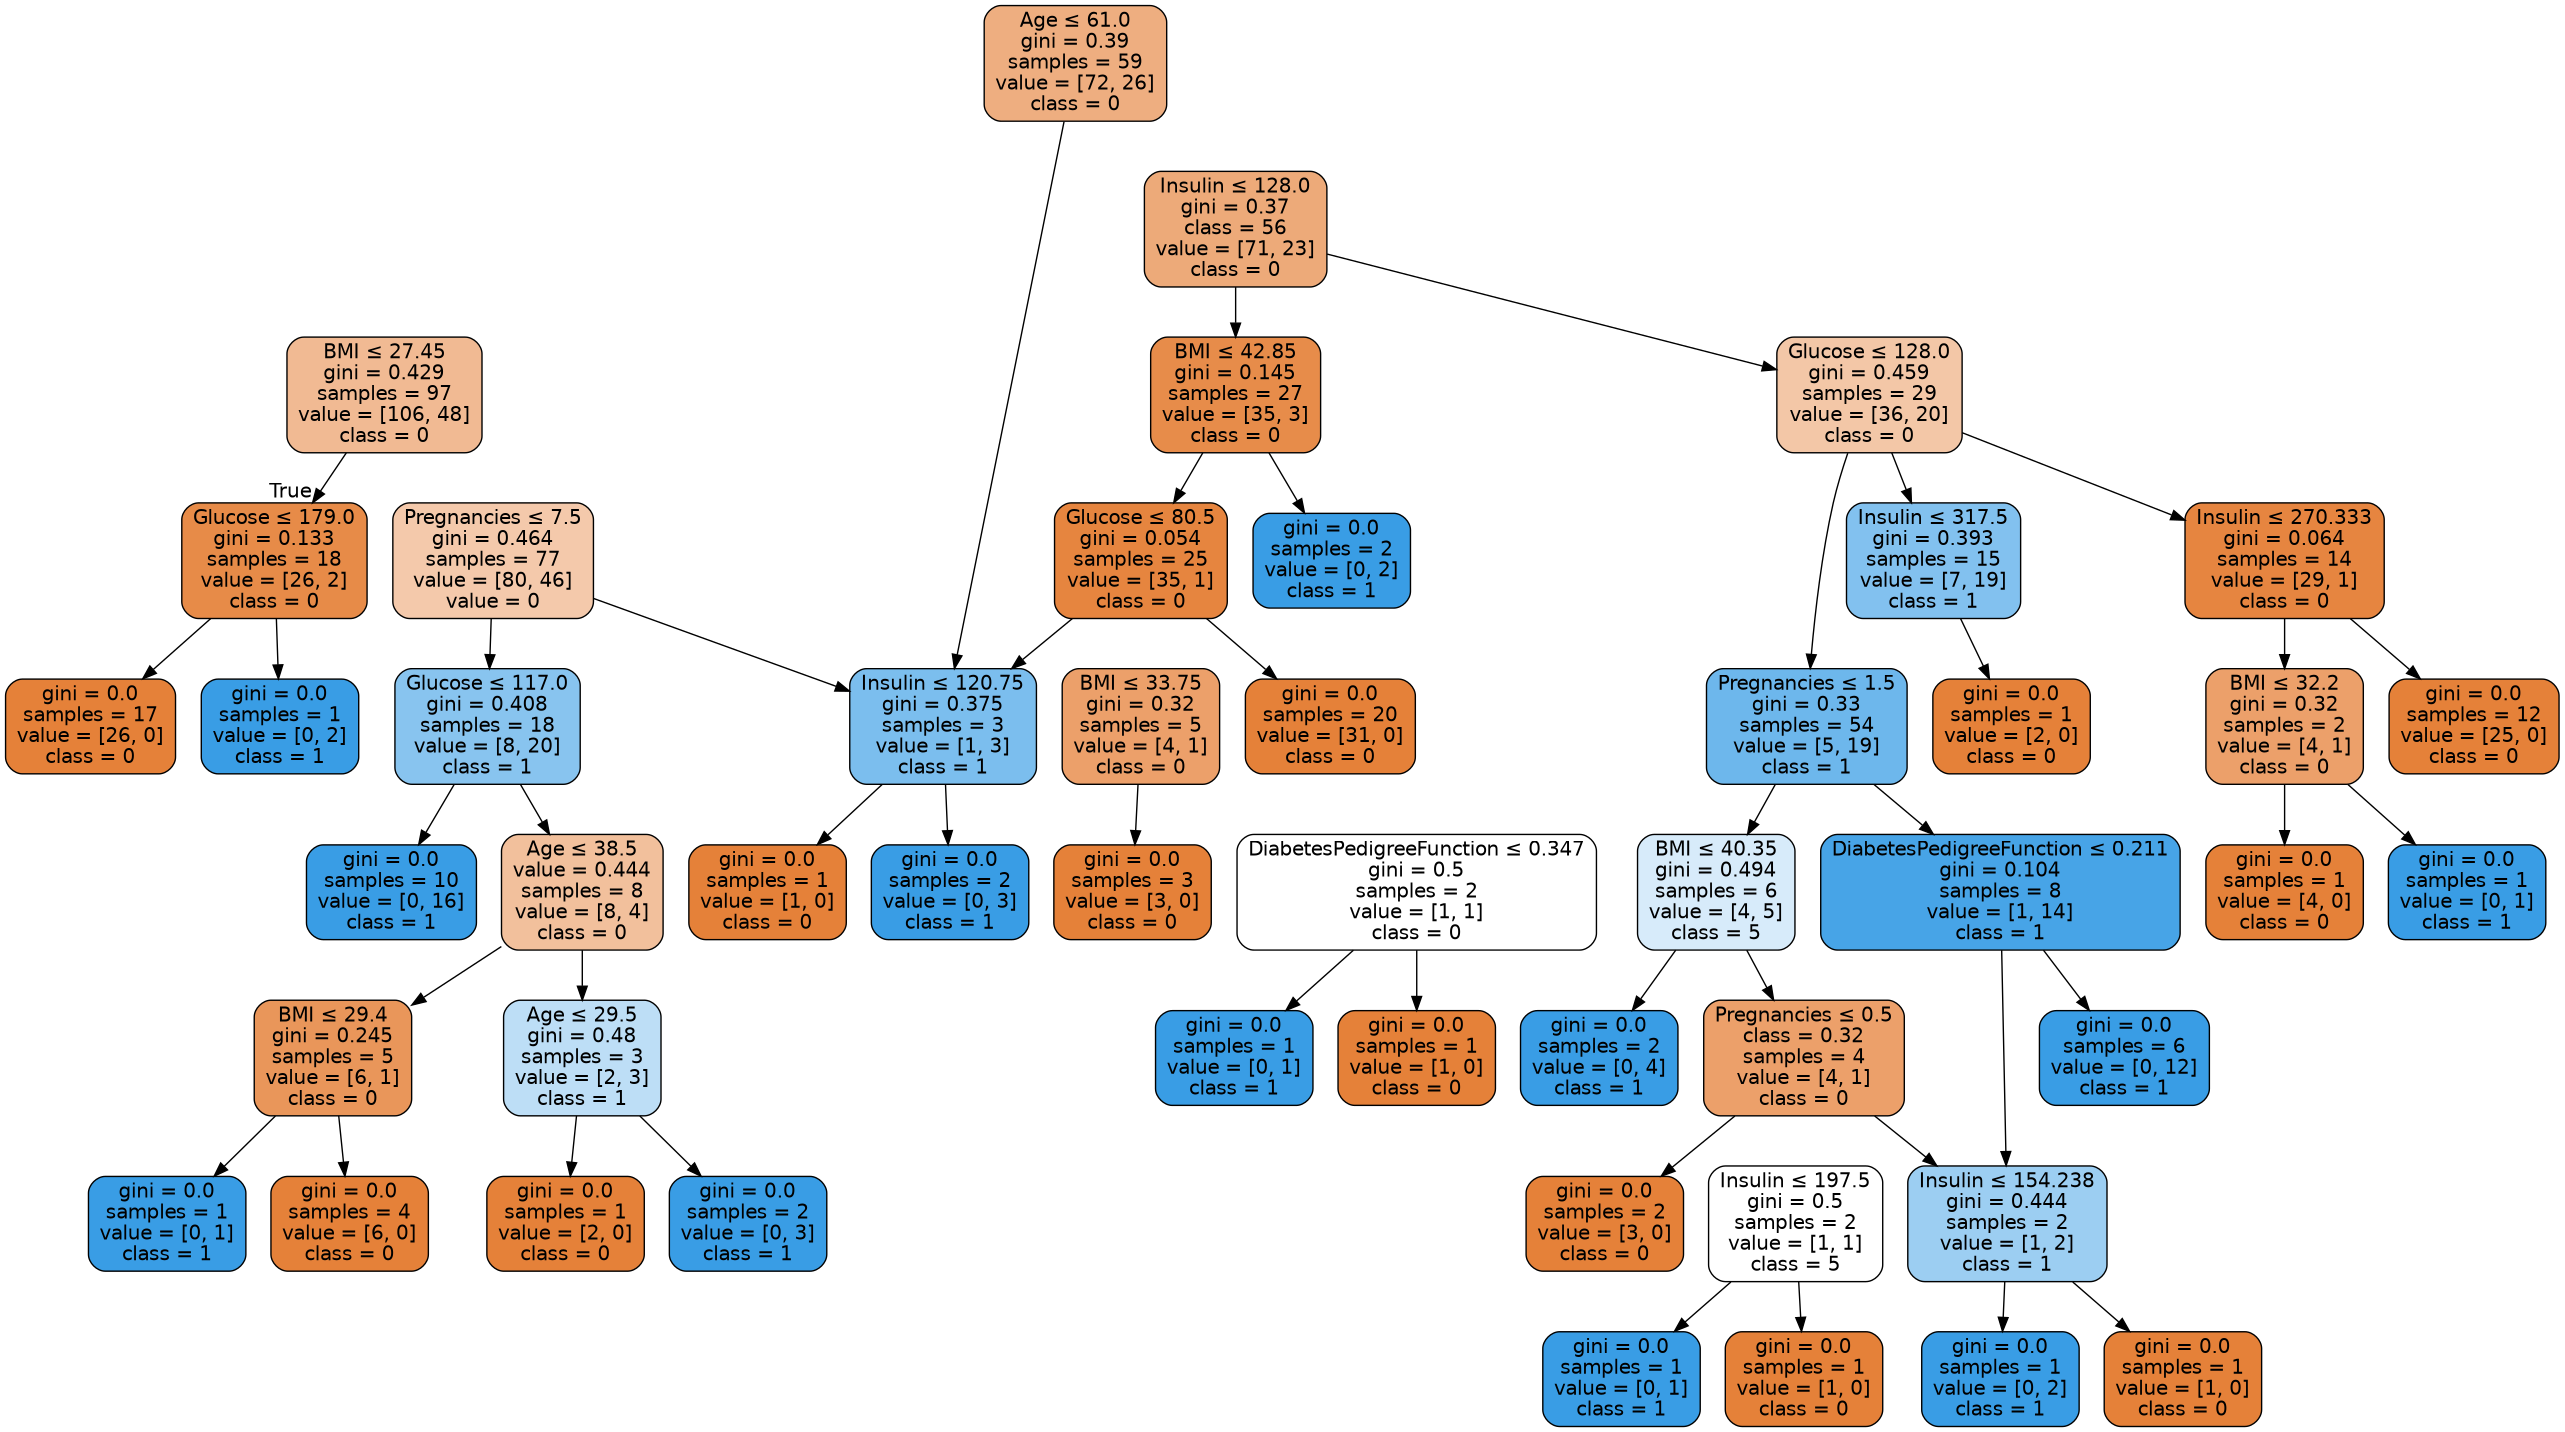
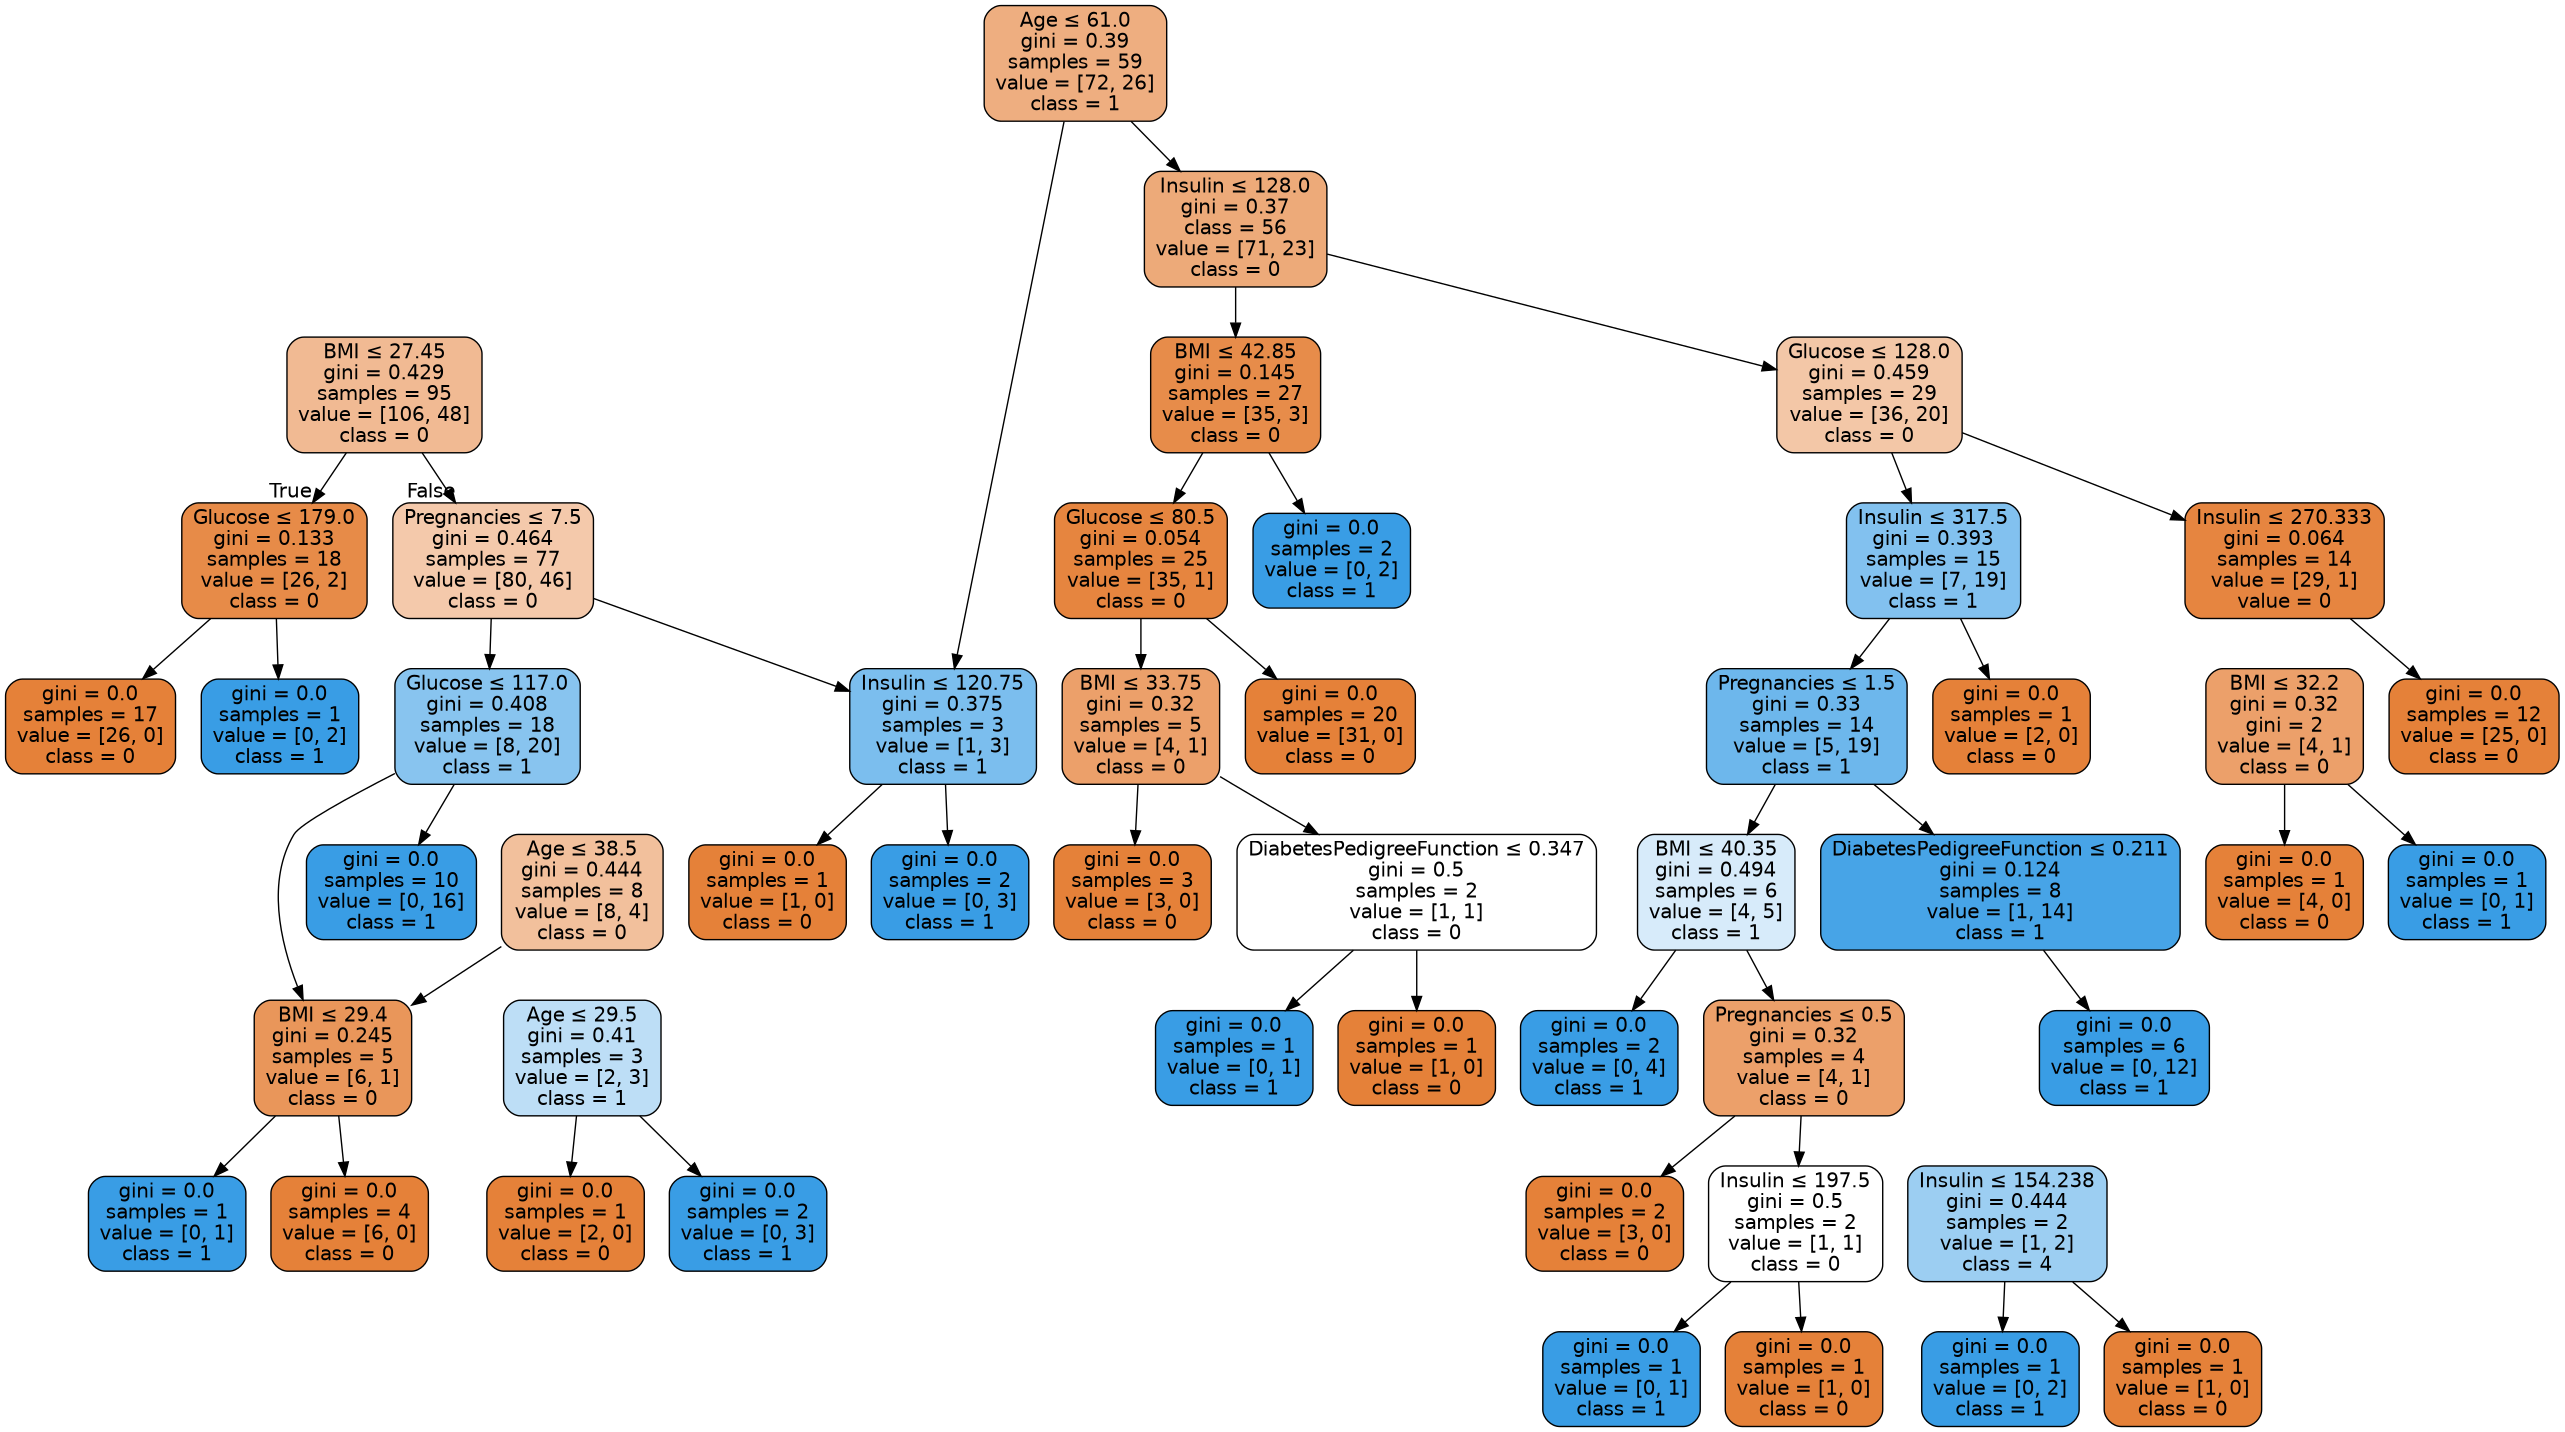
  digraph {
    node [color=black fillcolor="#e58139" fontname=helvetica shape=box style="filled, rounded"]
    edge [fontname=helvetica]
-   n1 [fillcolor="#f1ba93" label=<BMI &le; 27.45<br/>gini = 0.429<br/>samples = 97<br/>value = [106, 48]<br/>class = 0>]
+   n1 [fillcolor="#f1ba93" label=<BMI &le; 27.45<br/>gini = 0.429<br/>samples = 95<br/>value = [106, 48]<br/>class = 0>]
    n2 [fillcolor="#e78b48" label=<Glucose &le; 179.0<br/>gini = 0.133<br/>samples = 18<br/>value = [26, 2]<br/>class = 0>]
-   n3 [fillcolor="#f4c9ab" label=<Pregnancies &le; 7.5<br/>gini = 0.464<br/>samples = 77<br/>value = [80, 46]<br/>value = 0>]
+   n3 [fillcolor="#f4c9ab" label=<Pregnancies &le; 7.5<br/>gini = 0.464<br/>samples = 77<br/>value = [80, 46]<br/>class = 0>]
    n4 [label=<gini = 0.0<br/>samples = 17<br/>value = [26, 0]<br/>class = 0>]
    n5 [fillcolor="#399de5" label=<gini = 0.0<br/>samples = 1<br/>value = [0, 2]<br/>class = 1>]
    n6 [fillcolor="#88c4ef" label=<Glucose &le; 117.0<br/>gini = 0.408<br/>samples = 18<br/>value = [8, 20]<br/>class = 1>]
    n7 [fillcolor="#7bbeee" label=<Insulin &le; 120.75<br/>gini = 0.375<br/>samples = 3<br/>value = [1, 3]<br/>class = 1>]
-   n8 [fillcolor="#eeae80" label=<Age &le; 61.0<br/>gini = 0.39<br/>samples = 59<br/>value = [72, 26]<br/>class = 0>]
+   n8 [fillcolor="#eeae80" label=<Age &le; 61.0<br/>gini = 0.39<br/>samples = 59<br/>value = [72, 26]<br/>class = 1>]
    n9 [fillcolor="#edaa79" label=<Insulin &le; 128.0<br/>gini = 0.37<br/>class = 56<br/>value = [71, 23]<br/>class = 0>]
-   n10 [fillcolor="#f2c09c" label=<Age &le; 38.5<br/>value = 0.444<br/>samples = 8<br/>value = [8, 4]<br/>class = 0>]
+   n10 [fillcolor="#f2c09c" label=<Age &le; 38.5<br/>gini = 0.444<br/>samples = 8<br/>value = [8, 4]<br/>class = 0>]
    n11 [fillcolor="#399de5" label=<gini = 0.0<br/>samples = 10<br/>value = [0, 16]<br/>class = 1>]
    n12 [fillcolor="#e78c4a" label=<BMI &le; 42.85<br/>gini = 0.145<br/>samples = 27<br/>value = [35, 3]<br/>class = 0>]
    n13 [fillcolor="#f3c7a7" label=<Glucose &le; 128.0<br/>gini = 0.459<br/>samples = 29<br/>value = [36, 20]<br/>class = 0>]
    n14 [label=<gini = 0.0<br/>samples = 1<br/>value = [1, 0]<br/>class = 0>]
    n15 [fillcolor="#399de5" label=<gini = 0.0<br/>samples = 2<br/>value = [0, 3]<br/>class = 1>]
    n16 [fillcolor="#e6853f" label=<Glucose &le; 80.5<br/>gini = 0.054<br/>samples = 25<br/>value = [35, 1]<br/>class = 0>]
    n17 [fillcolor="#399de5" label=<gini = 0.0<br/>samples = 2<br/>value = [0, 2]<br/>class = 1>]
-   n18 [fillcolor="#e68540" label=<Insulin &le; 270.333<br/>gini = 0.064<br/>samples = 14<br/>value = [29, 1]<br/>class = 0>]
+   n18 [fillcolor="#e68540" label=<Insulin &le; 270.333<br/>gini = 0.064<br/>samples = 14<br/>value = [29, 1]<br/>value = 0>]
    n19 [fillcolor="#82c1ef" label=<Insulin &le; 317.5<br/>gini = 0.393<br/>samples = 15<br/>value = [7, 19]<br/>class = 1>]
    n20 [fillcolor="#eca06a" label=<BMI &le; 33.75<br/>gini = 0.32<br/>samples = 5<br/>value = [4, 1]<br/>class = 0>]
    n21 [label=<gini = 0.0<br/>samples = 20<br/>value = [31, 0]<br/>class = 0>]
    n22 [label=<gini = 0.0<br/>samples = 3<br/>value = [3, 0]<br/>class = 0>]
    n23 [fillcolor="#ffffff" label=<DiabetesPedigreeFunction &le; 0.347<br/>gini = 0.5<br/>samples = 2<br/>value = [1, 1]<br/>class = 0>]
    n24 [fillcolor="#399de5" label=<gini = 0.0<br/>samples = 1<br/>value = [0, 1]<br/>class = 1>]
    n25 [label=<gini = 0.0<br/>samples = 1<br/>value = [1, 0]<br/>class = 0>]
    n26 [label=<gini = 0.0<br/>samples = 12<br/>value = [25, 0]<br/>class = 0>]
-   n27 [fillcolor="#eca06a" label=<BMI &le; 32.2<br/>gini = 0.32<br/>samples = 2<br/>value = [4, 1]<br/>class = 0>]
-   n28 [fillcolor="#6db7ec" label=<Pregnancies &le; 1.5<br/>gini = 0.33<br/>samples = 54<br/>value = [5, 19]<br/>class = 1>]
+   n27 [fillcolor="#eca06a" label=<BMI &le; 32.2<br/>gini = 0.32<br/>gini = 2<br/>value = [4, 1]<br/>class = 0>]
+   n28 [fillcolor="#6db7ec" label=<Pregnancies &le; 1.5<br/>gini = 0.33<br/>samples = 14<br/>value = [5, 19]<br/>class = 1>]
    n29 [label=<gini = 0.0<br/>samples = 1<br/>value = [2, 0]<br/>class = 0>]
    n30 [label=<gini = 0.0<br/>samples = 1<br/>value = [4, 0]<br/>class = 0>]
    n31 [fillcolor="#399de5" label=<gini = 0.0<br/>samples = 1<br/>value = [0, 1]<br/>class = 1>]
-   n32 [fillcolor="#d7ebfa" label=<BMI &le; 40.35<br/>gini = 0.494<br/>samples = 6<br/>value = [4, 5]<br/>class = 5>]
-   n33 [fillcolor="#47a4e7" label=<DiabetesPedigreeFunction &le; 0.211<br/>gini = 0.104<br/>samples = 8<br/>value = [1, 14]<br/>class = 1>]
+   n32 [fillcolor="#d7ebfa" label=<BMI &le; 40.35<br/>gini = 0.494<br/>samples = 6<br/>value = [4, 5]<br/>class = 1>]
+   n33 [fillcolor="#47a4e7" label=<DiabetesPedigreeFunction &le; 0.211<br/>gini = 0.124<br/>samples = 8<br/>value = [1, 14]<br/>class = 1>]
    n34 [fillcolor="#399de5" label=<gini = 0.0<br/>samples = 2<br/>value = [0, 4]<br/>class = 1>]
-   n35 [fillcolor="#eca06a" label=<Pregnancies &le; 0.5<br/>class = 0.32<br/>samples = 4<br/>value = [4, 1]<br/>class = 0>]
-   n36 [fillcolor="#9ccef2" label=<Insulin &le; 154.238<br/>gini = 0.444<br/>samples = 2<br/>value = [1, 2]<br/>class = 1>]
+   n35 [fillcolor="#eca06a" label=<Pregnancies &le; 0.5<br/>gini = 0.32<br/>samples = 4<br/>value = [4, 1]<br/>class = 0>]
+   n36 [fillcolor="#9ccef2" label=<Insulin &le; 154.238<br/>gini = 0.444<br/>samples = 2<br/>value = [1, 2]<br/>class = 4>]
    n37 [fillcolor="#399de5" label=<gini = 0.0<br/>samples = 6<br/>value = [0, 12]<br/>class = 1>]
-   n38 [fillcolor="#ffffff" label=<Insulin &le; 197.5<br/>gini = 0.5<br/>samples = 2<br/>value = [1, 1]<br/>class = 5>]
+   n38 [fillcolor="#ffffff" label=<Insulin &le; 197.5<br/>gini = 0.5<br/>samples = 2<br/>value = [1, 1]<br/>class = 0>]
    n39 [label=<gini = 0.0<br/>samples = 2<br/>value = [3, 0]<br/>class = 0>]
    n40 [fillcolor="#399de5" label=<gini = 0.0<br/>samples = 1<br/>value = [0, 1]<br/>class = 1>]
    n41 [label=<gini = 0.0<br/>samples = 1<br/>value = [1, 0]<br/>class = 0>]
    n42 [fillcolor="#399de5" label=<gini = 0.0<br/>samples = 1<br/>value = [0, 2]<br/>class = 1>]
    n43 [label=<gini = 0.0<br/>samples = 1<br/>value = [1, 0]<br/>class = 0>]
-   n44 [fillcolor="#bddef6" label=<Age &le; 29.5<br/>gini = 0.48<br/>samples = 3<br/>value = [2, 3]<br/>class = 1>]
+   n44 [fillcolor="#bddef6" label=<Age &le; 29.5<br/>gini = 0.41<br/>samples = 3<br/>value = [2, 3]<br/>class = 1>]
    n45 [fillcolor="#e9965a" label=<BMI &le; 29.4<br/>gini = 0.245<br/>samples = 5<br/>value = [6, 1]<br/>class = 0>]
    n46 [label=<gini = 0.0<br/>samples = 1<br/>value = [2, 0]<br/>class = 0>]
    n47 [fillcolor="#399de5" label=<gini = 0.0<br/>samples = 2<br/>value = [0, 3]<br/>class = 1>]
    n48 [fillcolor="#399de5" label=<gini = 0.0<br/>samples = 1<br/>value = [0, 1]<br/>class = 1>]
    n49 [label=<gini = 0.0<br/>samples = 4<br/>value = [6, 0]<br/>class = 0>]
    n1 -> n2 [headlabel=True labelangle=45 labeldistance=2.5]
+   n1 -> n3 [headlabel=False labelangle=-45 labeldistance=2.5]
    n2 -> n4
    n2 -> n5
    n3 -> n6
    n3 -> n7
-   n6 -> n10
+   n6 -> n45
    n6 -> n11
    n7 -> n14
    n7 -> n15
    n8 -> n7
+   n8 -> n9
    n9 -> n12
    n9 -> n13
-   n10 -> n44
    n10 -> n45
    n12 -> n16
    n12 -> n17
    n13 -> n18
    n13 -> n19
-   n16 -> n7
+   n16 -> n20
    n16 -> n21
    n18 -> n26
-   n18 -> n27
-   n13 -> n28
+   n19 -> n28
    n19 -> n29
    n20 -> n22
+   n20 -> n23
    n23 -> n24
    n23 -> n25
    n27 -> n30
    n27 -> n31
    n28 -> n32
    n28 -> n33
    n32 -> n34
    n32 -> n35
-   n33 -> n36
    n33 -> n37
-   n35 -> n36
+   n35 -> n38
    n35 -> n39
    n36 -> n42
    n36 -> n43
    n38 -> n40
    n38 -> n41
    n44 -> n46
    n44 -> n47
    n45 -> n48
    n45 -> n49
  }
